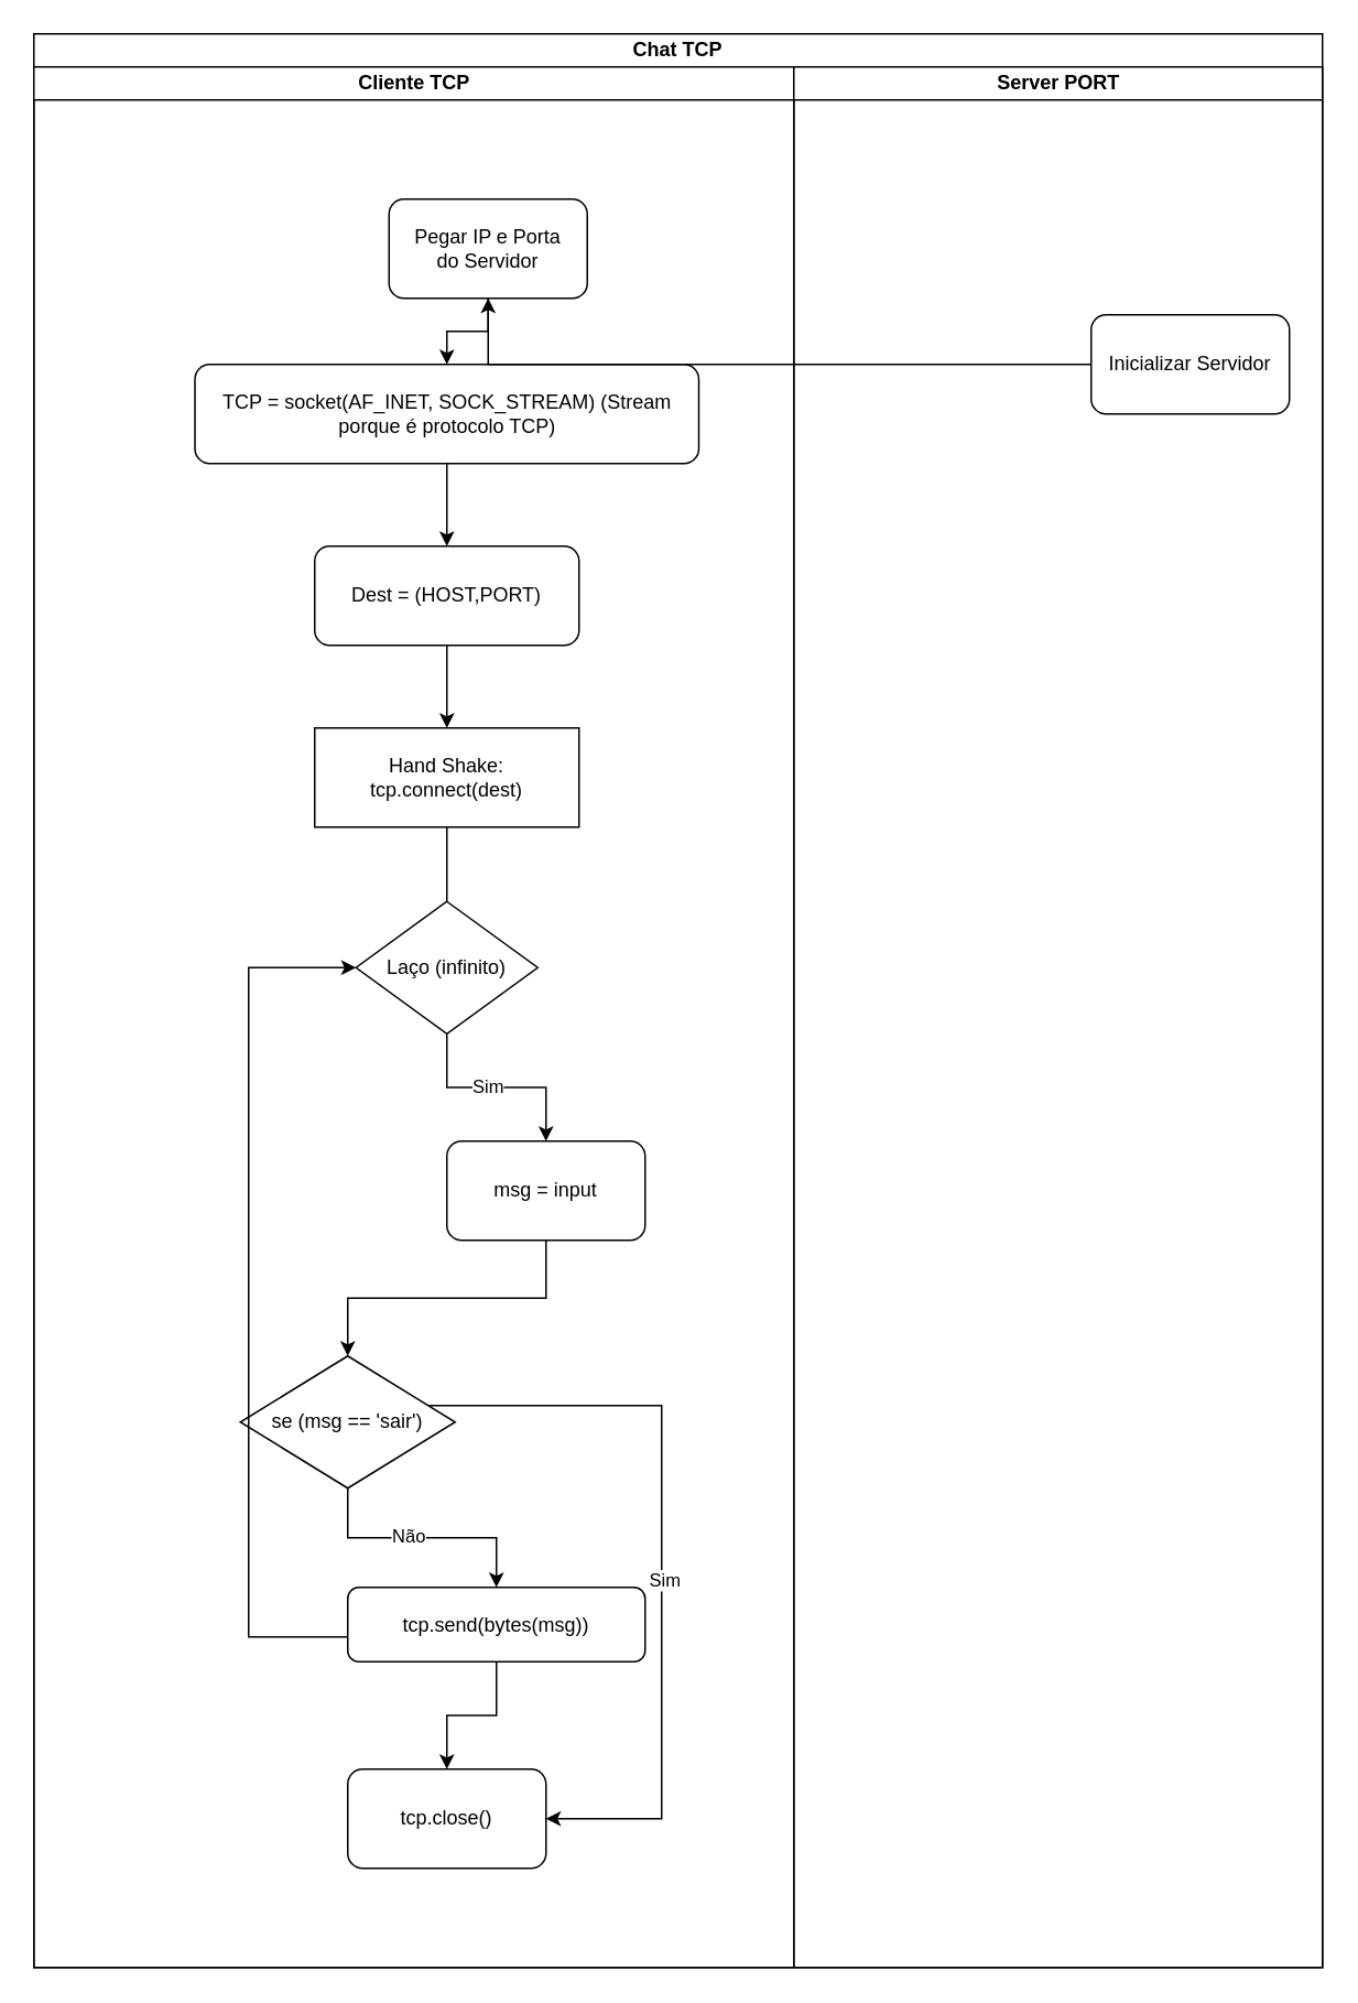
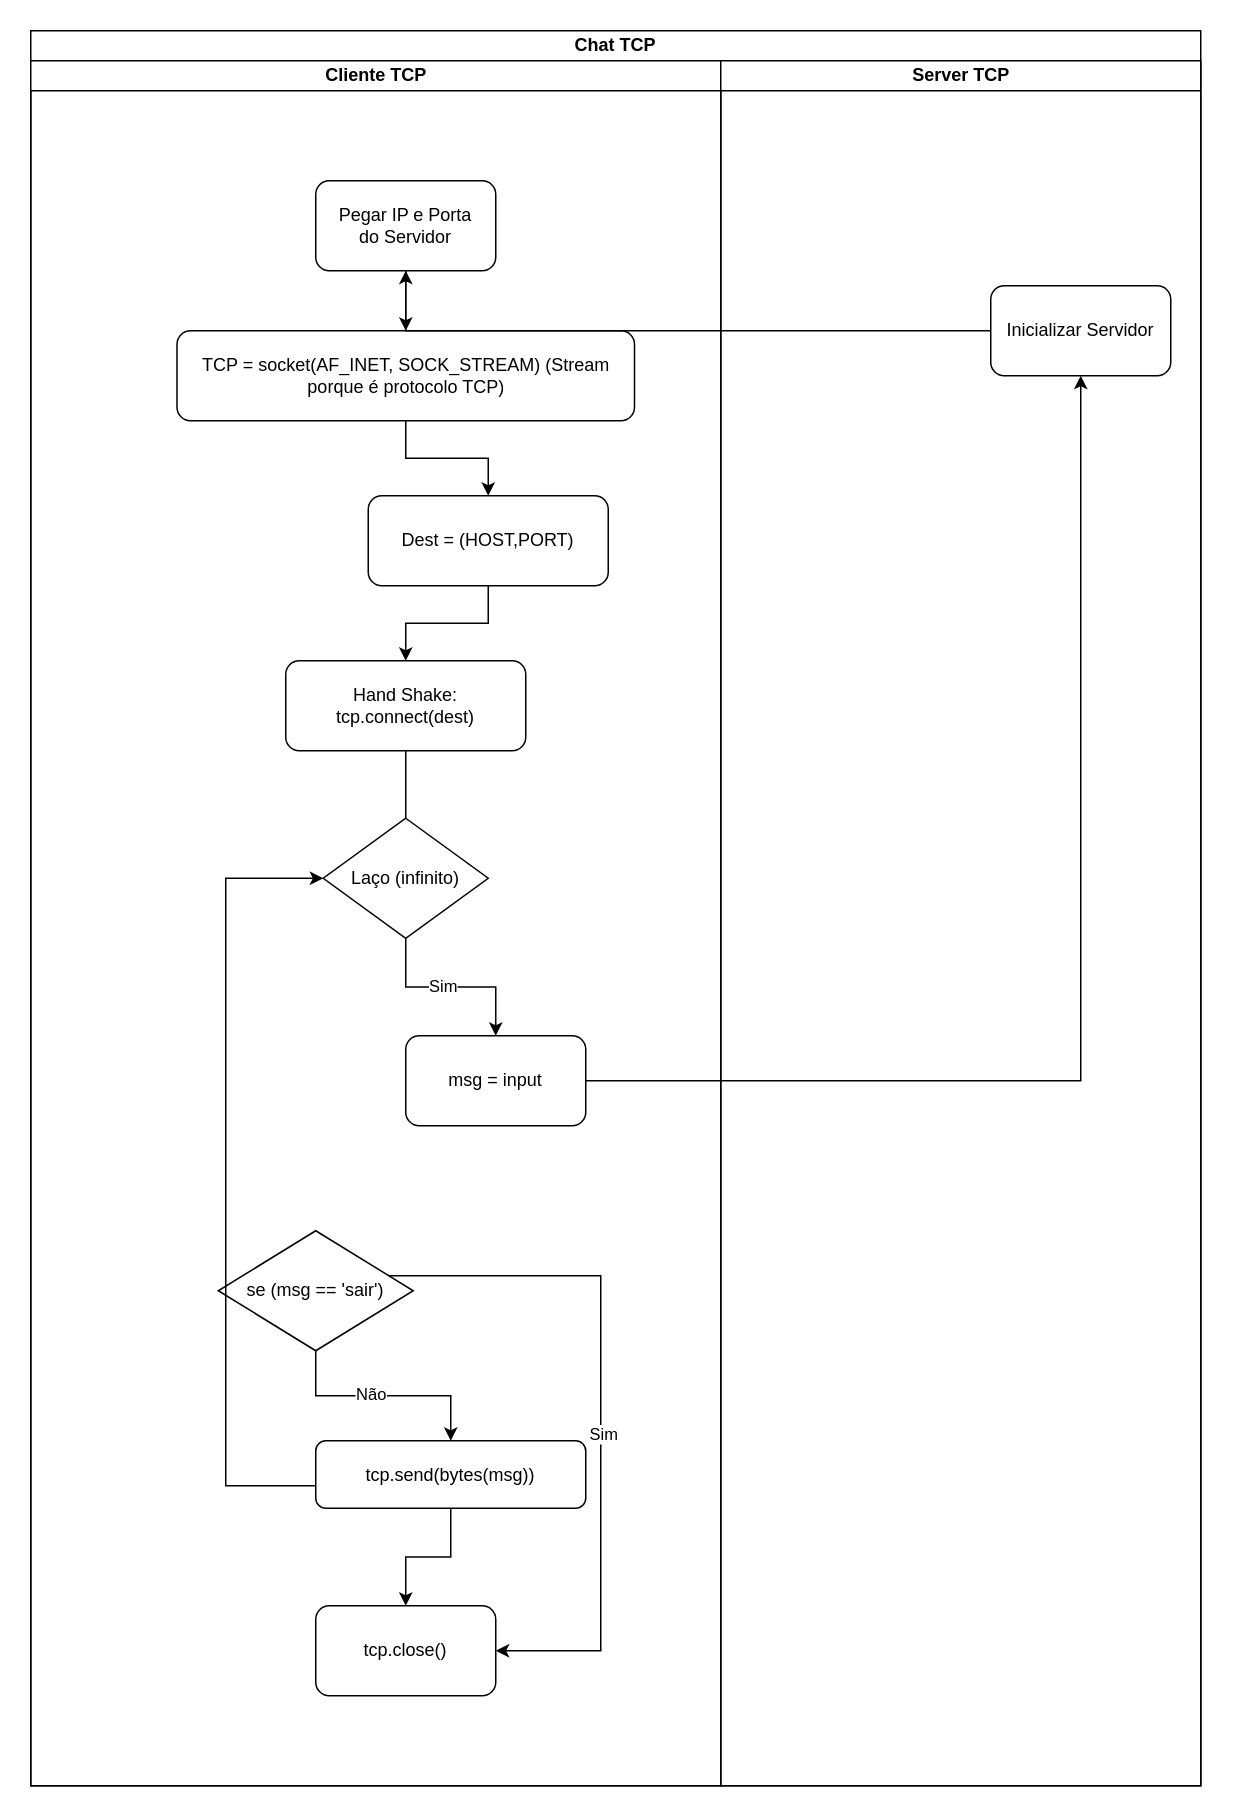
  <mxCell id="0" />
  <mxCell id="1" parent="0" />
  <mxCell id="2" value="Chat TCP" style="swimlane;html=1;childLayout=stackLayout;resizeParent=1;resizeParentMax=0;startSize=20;whiteSpace=wrap;" vertex="1" parent="1"><mxGeometry x="20" y="20" width="780" height="1170" as="geometry" /></mxCell>
  <mxCell id="3" value="Cliente TCP" style="swimlane;html=1;startSize=20;" vertex="1" parent="2"><mxGeometry y="20" width="460" height="1150" as="geometry" /></mxCell>
  <mxCell id="4" style="edgeStyle=orthogonalEdgeStyle;rounded=0;orthogonalLoop=1;jettySize=auto;html=1;" edge="1" parent="3" source="5" target="7"><mxGeometry relative="1" as="geometry" /></mxCell>
- <mxCell id="5" value="Pegar IP e Porta&lt;br&gt;do Servidor" style="rounded=1;whiteSpace=wrap;html=1;" vertex="1" parent="3"><mxGeometry x="215" y="80" width="120" height="60" as="geometry" /></mxCell>
+ <mxCell id="5" value="Pegar IP e Porta&lt;br&gt;do Servidor" style="rounded=1;whiteSpace=wrap;html=1;" vertex="1" parent="3"><mxGeometry x="190" y="80" width="120" height="60" as="geometry" /></mxCell>
  <mxCell id="6" style="edgeStyle=orthogonalEdgeStyle;rounded=0;orthogonalLoop=1;jettySize=auto;html=1;" edge="1" parent="3" source="7" target="10"><mxGeometry relative="1" as="geometry" /></mxCell>
  <mxCell id="7" value="&lt;div&gt;TCP = socket(AF_INET, SOCK_STREAM) (Stream porque é protocolo TCP)&lt;/div&gt;" style="rounded=1;whiteSpace=wrap;html=1;" vertex="1" parent="3"><mxGeometry x="97.5" y="180" width="305" height="60" as="geometry" /></mxCell>
  <mxCell id="8" style="edgeStyle=orthogonalEdgeStyle;rounded=0;orthogonalLoop=1;jettySize=auto;html=1;exitX=0.5;exitY=1;exitDx=0;exitDy=0;" edge="1" parent="3" source="5" target="5"><mxGeometry relative="1" as="geometry" /></mxCell>
  <mxCell id="9" style="edgeStyle=orthogonalEdgeStyle;rounded=0;orthogonalLoop=1;jettySize=auto;html=1;" edge="1" parent="3" source="10" target="12"><mxGeometry relative="1" as="geometry" /></mxCell>
- <mxCell id="10" value="Dest = (HOST,PORT)" style="rounded=1;whiteSpace=wrap;html=1;" vertex="1" parent="3"><mxGeometry x="170" y="290" width="160" height="60" as="geometry" /></mxCell>
+ <mxCell id="10" value="Dest = (HOST,PORT)" style="rounded=1;whiteSpace=wrap;html=1;" vertex="1" parent="3"><mxGeometry x="225" y="290" width="160" height="60" as="geometry" /></mxCell>
  <mxCell id="11" style="edgeStyle=orthogonalEdgeStyle;rounded=0;orthogonalLoop=1;jettySize=auto;html=1;endArrow=none;" edge="1" parent="3" source="12" target="15"><mxGeometry relative="1" as="geometry" /></mxCell>
- <mxCell id="12" value="Hand Shake: tcp.connect(dest)" style="whiteSpace=wrap;html=1;rounded=0;" vertex="1" parent="3"><mxGeometry x="170" y="400" width="160" height="60" as="geometry" /></mxCell>
+ <mxCell id="12" value="Hand Shake: tcp.connect(dest)" style="rounded=1;whiteSpace=wrap;html=1;" vertex="1" parent="3"><mxGeometry x="170" y="400" width="160" height="60" as="geometry" /></mxCell>
  <mxCell id="13" style="edgeStyle=orthogonalEdgeStyle;rounded=0;orthogonalLoop=1;jettySize=auto;html=1;exitX=0.5;exitY=1;exitDx=0;exitDy=0;" edge="1" parent="3" source="15" target="17"><mxGeometry relative="1" as="geometry"><mxPoint x="250" y="690" as="targetPoint" /></mxGeometry></mxCell>
  <mxCell id="14" value="Sim" style="edgeLabel;html=1;align=center;verticalAlign=middle;resizable=0;points=[];" vertex="1" connectable="0" parent="13"><mxGeometry x="-0.09" y="1" relative="1" as="geometry"><mxPoint as="offset" /></mxGeometry></mxCell>
  <mxCell id="15" value="Laço (infinito)" style="rhombus;whiteSpace=wrap;html=1;" vertex="1" parent="3"><mxGeometry x="195" y="505" width="110" height="80" as="geometry" /></mxCell>
- <mxCell id="16" style="edgeStyle=orthogonalEdgeStyle;rounded=0;orthogonalLoop=1;jettySize=auto;html=1;" edge="1" parent="3" source="17" target="22"><mxGeometry relative="1" as="geometry" /></mxCell>
+ <mxCell id="16" style="edgeStyle=orthogonalEdgeStyle;rounded=0;orthogonalLoop=1;jettySize=auto;html=1;" edge="1" parent="3" source="17" target="28"><mxGeometry relative="1" as="geometry" /></mxCell>
  <mxCell id="17" value="msg = input" style="rounded=1;whiteSpace=wrap;html=1;" vertex="1" parent="3"><mxGeometry x="250" y="650" width="120" height="60" as="geometry" /></mxCell>
  <mxCell id="18" style="edgeStyle=orthogonalEdgeStyle;rounded=0;orthogonalLoop=1;jettySize=auto;html=1;" edge="1" parent="3" source="22" target="26"><mxGeometry relative="1" as="geometry"><mxPoint x="360" y="1170" as="targetPoint" /><Array as="points"><mxPoint x="380" y="810" /><mxPoint x="380" y="1060" /></Array></mxGeometry></mxCell>
  <mxCell id="19" value="Sim" style="edgeLabel;html=1;align=center;verticalAlign=middle;resizable=0;points=[];" vertex="1" connectable="0" parent="18"><mxGeometry x="0.072" y="1" relative="1" as="geometry"><mxPoint as="offset" /></mxGeometry></mxCell>
  <mxCell id="20" style="edgeStyle=orthogonalEdgeStyle;rounded=0;orthogonalLoop=1;jettySize=auto;html=1;exitX=0.5;exitY=1;exitDx=0;exitDy=0;" edge="1" parent="3" source="22" target="25"><mxGeometry relative="1" as="geometry"><mxPoint x="250.333" y="970" as="targetPoint" /></mxGeometry></mxCell>
  <mxCell id="21" value="Não" style="edgeLabel;html=1;align=center;verticalAlign=middle;resizable=0;points=[];" vertex="1" connectable="0" parent="20"><mxGeometry x="-0.12" y="2" relative="1" as="geometry"><mxPoint as="offset" /></mxGeometry></mxCell>
  <mxCell id="22" value="se (msg == 'sair')" style="rhombus;whiteSpace=wrap;html=1;" vertex="1" parent="3"><mxGeometry x="125" y="780" width="130" height="80" as="geometry" /></mxCell>
  <mxCell id="23" style="edgeStyle=orthogonalEdgeStyle;rounded=0;orthogonalLoop=1;jettySize=auto;html=1;entryX=0;entryY=0.5;entryDx=0;entryDy=0;" edge="1" parent="3" source="25" target="15"><mxGeometry relative="1" as="geometry"><Array as="points"><mxPoint x="130" y="950" /><mxPoint x="130" y="545" /></Array></mxGeometry></mxCell>
  <mxCell id="24" style="edgeStyle=orthogonalEdgeStyle;rounded=0;orthogonalLoop=1;jettySize=auto;html=1;exitX=0.5;exitY=1;exitDx=0;exitDy=0;" edge="1" parent="3" source="25" target="26"><mxGeometry relative="1" as="geometry"><mxPoint x="250" y="1120" as="targetPoint" /></mxGeometry></mxCell>
  <mxCell id="25" value="tcp.send(bytes(msg))" style="rounded=1;whiteSpace=wrap;html=1;" vertex="1" parent="3"><mxGeometry x="190" y="920" width="180" height="45" as="geometry" /></mxCell>
  <mxCell id="26" value="tcp.close()" style="rounded=1;whiteSpace=wrap;html=1;" vertex="1" parent="3"><mxGeometry x="190" y="1030" width="120" height="60" as="geometry" /></mxCell>
- <mxCell id="27" value="Server PORT" style="swimlane;html=1;startSize=20;" vertex="1" parent="2"><mxGeometry x="460" y="20" width="320" height="1150" as="geometry" /></mxCell>
+ <mxCell id="27" value="Server TCP" style="swimlane;html=1;startSize=20;" vertex="1" parent="2"><mxGeometry x="460" y="20" width="320" height="1150" as="geometry" /></mxCell>
  <mxCell id="28" value="Inicializar Servidor" style="rounded=1;whiteSpace=wrap;html=1;" vertex="1" parent="27"><mxGeometry x="180" y="150" width="120" height="60" as="geometry" /></mxCell>
  <mxCell id="29" style="edgeStyle=orthogonalEdgeStyle;rounded=0;orthogonalLoop=1;jettySize=auto;html=1;exitX=0;exitY=0.5;exitDx=0;exitDy=0;" edge="1" parent="2" source="28" target="5"><mxGeometry relative="1" as="geometry" /></mxCell>
